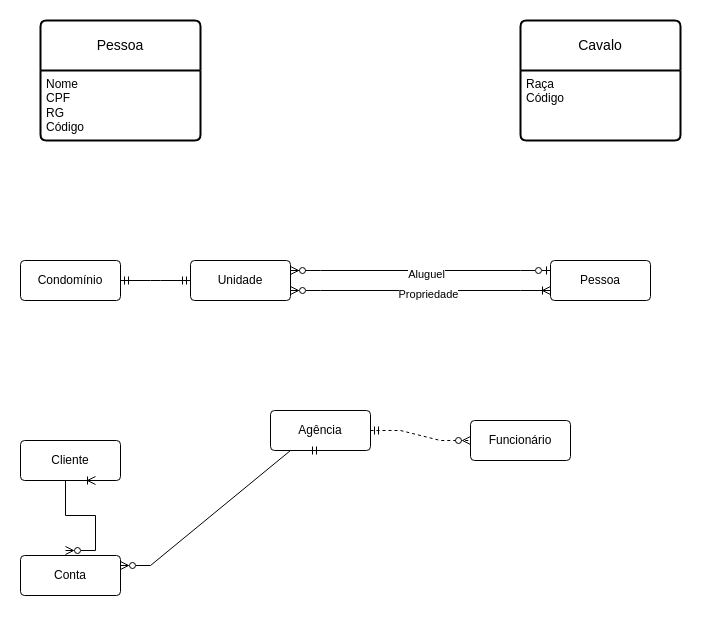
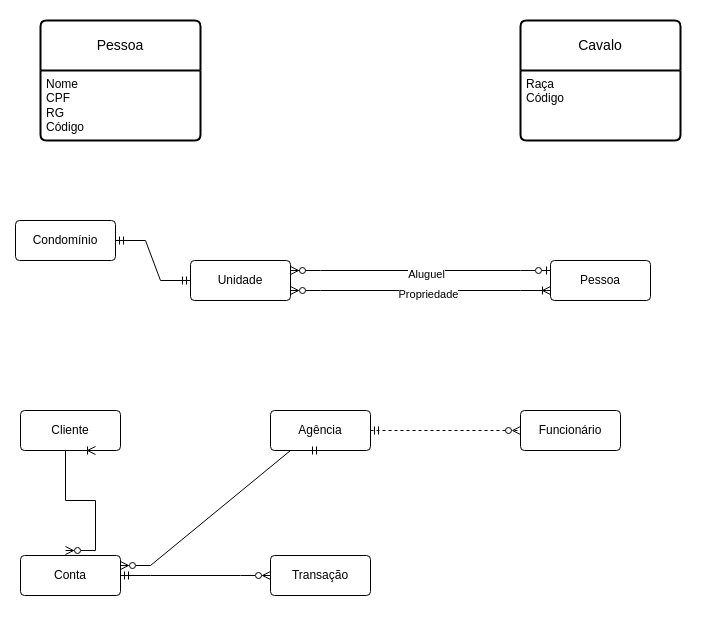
  <mxCell id="0" />
  <mxCell id="1" parent="0" />
  <mxCell id="2" value="Pessoa" style="swimlane;childLayout=stackLayout;horizontal=1;startSize=50;horizontalStack=0;rounded=1;fontSize=14;fontStyle=0;strokeWidth=2;resizeParent=0;resizeLast=1;shadow=0;dashed=0;align=center;arcSize=4;whiteSpace=wrap;html=1;" vertex="1" parent="1"><mxGeometry x="40" y="20" width="160" height="120" as="geometry" /></mxCell>
  <mxCell id="3" value="Nome&lt;div&gt;CPF&lt;/div&gt;&lt;div&gt;RG&lt;/div&gt;&lt;div&gt;Código&lt;/div&gt;" style="align=left;strokeColor=none;fillColor=none;spacingLeft=4;fontSize=12;verticalAlign=top;resizable=0;rotatable=0;part=1;html=1;" vertex="1" parent="2"><mxGeometry y="50" width="160" height="70" as="geometry" /></mxCell>
  <mxCell id="4" value="Cavalo" style="swimlane;childLayout=stackLayout;horizontal=1;startSize=50;horizontalStack=0;rounded=1;fontSize=14;fontStyle=0;strokeWidth=2;resizeParent=0;resizeLast=1;shadow=0;dashed=0;align=center;arcSize=4;whiteSpace=wrap;html=1;" vertex="1" parent="1"><mxGeometry x="520" y="20" width="160" height="120" as="geometry" /></mxCell>
  <mxCell id="5" value="Raça&lt;div&gt;Código&lt;/div&gt;" style="align=left;strokeColor=none;fillColor=none;spacingLeft=4;fontSize=12;verticalAlign=top;resizable=0;rotatable=0;part=1;html=1;" vertex="1" parent="4"><mxGeometry y="50" width="160" height="70" as="geometry" /></mxCell>
- <mxCell id="6" value="Condomínio" style="rounded=1;arcSize=10;whiteSpace=wrap;html=1;align=center;" vertex="1" parent="1"><mxGeometry x="20" y="260" width="100" height="40" as="geometry" /></mxCell>
+ <mxCell id="6" value="Condomínio" style="rounded=1;arcSize=10;whiteSpace=wrap;html=1;align=center;" vertex="1" parent="1"><mxGeometry x="15" y="220" width="100" height="40" as="geometry" /></mxCell>
  <mxCell id="7" value="Unidade" style="rounded=1;arcSize=10;whiteSpace=wrap;html=1;align=center;" vertex="1" parent="1"><mxGeometry x="190" y="260" width="100" height="40" as="geometry" /></mxCell>
  <mxCell id="8" value="Pessoa" style="rounded=1;arcSize=10;whiteSpace=wrap;html=1;align=center;" vertex="1" parent="1"><mxGeometry x="550" y="260" width="100" height="40" as="geometry" /></mxCell>
  <mxCell id="9" value="" style="edgeStyle=entityRelationEdgeStyle;fontSize=12;html=1;endArrow=ERmandOne;startArrow=ERmandOne;rounded=0;entryX=0;entryY=0.5;entryDx=0;entryDy=0;" edge="1" parent="1" source="6" target="7"><mxGeometry width="100" height="100" relative="1" as="geometry"><mxPoint x="100" y="430" as="sourcePoint" /><mxPoint x="200" y="330" as="targetPoint" /></mxGeometry></mxCell>
  <mxCell id="10" value="" style="edgeStyle=entityRelationEdgeStyle;fontSize=12;html=1;endArrow=ERzeroToOne;endFill=0;startArrow=ERzeroToMany;rounded=0;exitX=1;exitY=0.25;exitDx=0;exitDy=0;entryX=0;entryY=0.25;entryDx=0;entryDy=0;" edge="1" parent="1" source="7" target="8"><mxGeometry width="100" height="100" relative="1" as="geometry"><mxPoint x="360" y="350" as="sourcePoint" /><mxPoint x="460" y="250" as="targetPoint" /></mxGeometry></mxCell>
  <mxCell id="11" value="Aluguel" style="edgeLabel;html=1;align=center;verticalAlign=middle;resizable=0;points=[];" vertex="1" connectable="0" parent="10"><mxGeometry x="0.038" y="-3" relative="1" as="geometry"><mxPoint as="offset" /></mxGeometry></mxCell>
  <mxCell id="12" value="" style="edgeStyle=entityRelationEdgeStyle;fontSize=12;html=1;endArrow=ERoneToMany;startArrow=ERzeroToMany;rounded=0;entryX=0;entryY=0.75;entryDx=0;entryDy=0;endFill=0;startFill=0;" edge="1" parent="1" target="8"><mxGeometry width="100" height="100" relative="1" as="geometry"><mxPoint x="290" y="290" as="sourcePoint" /><mxPoint x="460" y="280" as="targetPoint" /></mxGeometry></mxCell>
  <mxCell id="13" value="Propriedade" style="edgeLabel;html=1;align=center;verticalAlign=middle;resizable=0;points=[];" vertex="1" connectable="0" parent="12"><mxGeometry x="0.052" y="-3" relative="1" as="geometry"><mxPoint as="offset" /></mxGeometry></mxCell>
- <mxCell id="14" value="Cliente" style="rounded=1;arcSize=10;whiteSpace=wrap;html=1;align=center;" vertex="1" parent="1"><mxGeometry x="20" y="440" width="100" height="40" as="geometry" /></mxCell>
+ <mxCell id="14" value="Cliente" style="rounded=1;arcSize=10;whiteSpace=wrap;html=1;align=center;" vertex="1" parent="1"><mxGeometry x="20" y="410" width="100" height="40" as="geometry" /></mxCell>
  <mxCell id="15" value="Conta" style="rounded=1;arcSize=10;whiteSpace=wrap;html=1;align=center;" vertex="1" parent="1"><mxGeometry x="20" y="555" width="100" height="40" as="geometry" /></mxCell>
  <mxCell id="16" value="Agência" style="rounded=1;arcSize=10;whiteSpace=wrap;html=1;align=center;" vertex="1" parent="1"><mxGeometry x="270" y="410" width="100" height="40" as="geometry" /></mxCell>
- <mxCell id="17" value="Funcionário" style="rounded=1;arcSize=10;whiteSpace=wrap;html=1;align=center;" vertex="1" parent="1"><mxGeometry x="470" y="420" width="100" height="40" as="geometry" /></mxCell>
+ <mxCell id="17" value="Funcionário" style="rounded=1;arcSize=10;whiteSpace=wrap;html=1;align=center;" vertex="1" parent="1"><mxGeometry x="520" y="410" width="100" height="40" as="geometry" /></mxCell>
+ <mxCell id="18" value="Transação" style="rounded=1;arcSize=10;whiteSpace=wrap;html=1;align=center;" vertex="1" parent="1"><mxGeometry x="270" y="555" width="100" height="40" as="geometry" /></mxCell>
  <mxCell id="19" value="" style="edgeStyle=entityRelationEdgeStyle;fontSize=12;html=1;endArrow=ERzeroToMany;endFill=1;rounded=0;exitX=1;exitY=0.5;exitDx=0;exitDy=0;entryX=0;entryY=0.5;entryDx=0;entryDy=0;startArrow=ERmandOne;startFill=0;dashed=1;" edge="1" parent="1" source="16" target="17"><mxGeometry width="100" height="100" relative="1" as="geometry"><mxPoint x="400" y="500" as="sourcePoint" /><mxPoint x="500" y="400" as="targetPoint" /></mxGeometry></mxCell>
  <mxCell id="20" value="" style="edgeStyle=entityRelationEdgeStyle;fontSize=12;html=1;endArrow=ERoneToMany;endFill=0;rounded=0;entryX=0.75;entryY=1;entryDx=0;entryDy=0;startArrow=ERzeroToMany;startFill=0;" edge="1" parent="1" target="14"><mxGeometry width="100" height="100" relative="1" as="geometry"><mxPoint x="65" y="550" as="sourcePoint" /><mxPoint x="240" y="470" as="targetPoint" /></mxGeometry></mxCell>
+ <mxCell id="21" value="" style="edgeStyle=entityRelationEdgeStyle;fontSize=12;html=1;endArrow=ERzeroToMany;startArrow=ERmandOne;rounded=0;endFill=0;" edge="1" parent="1" source="15" target="18"><mxGeometry width="100" height="100" relative="1" as="geometry"><mxPoint x="360" y="450" as="sourcePoint" /><mxPoint x="460" y="350" as="targetPoint" /></mxGeometry></mxCell>
  <mxCell id="22" value="" style="edgeStyle=entityRelationEdgeStyle;fontSize=12;html=1;endArrow=ERmandOne;endFill=0;rounded=0;entryX=0.5;entryY=1;entryDx=0;entryDy=0;exitX=1;exitY=0.25;exitDx=0;exitDy=0;startArrow=ERzeroToMany;startFill=0;" edge="1" parent="1" source="15"><mxGeometry width="100" height="100" relative="1" as="geometry"><mxPoint x="120" y="570" as="sourcePoint" /><mxPoint x="320" y="450" as="targetPoint" /></mxGeometry></mxCell>
